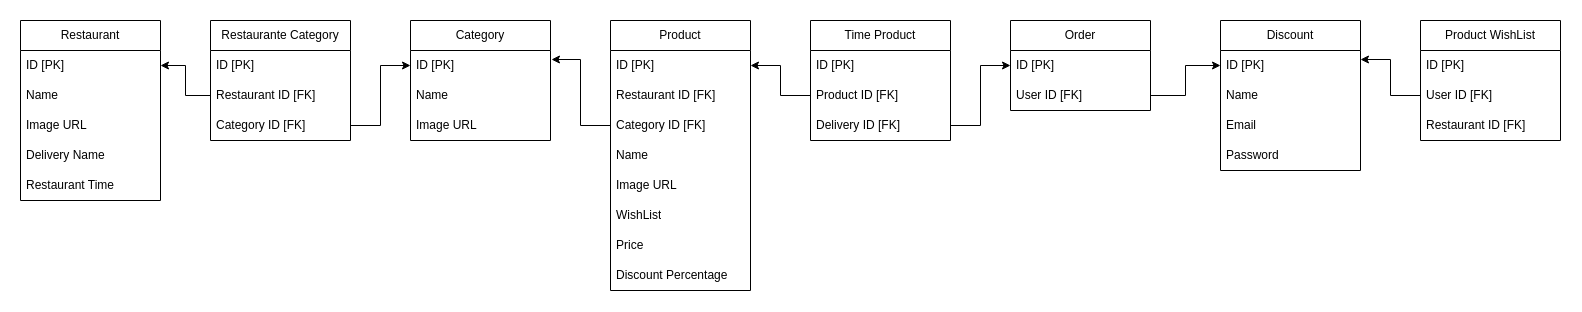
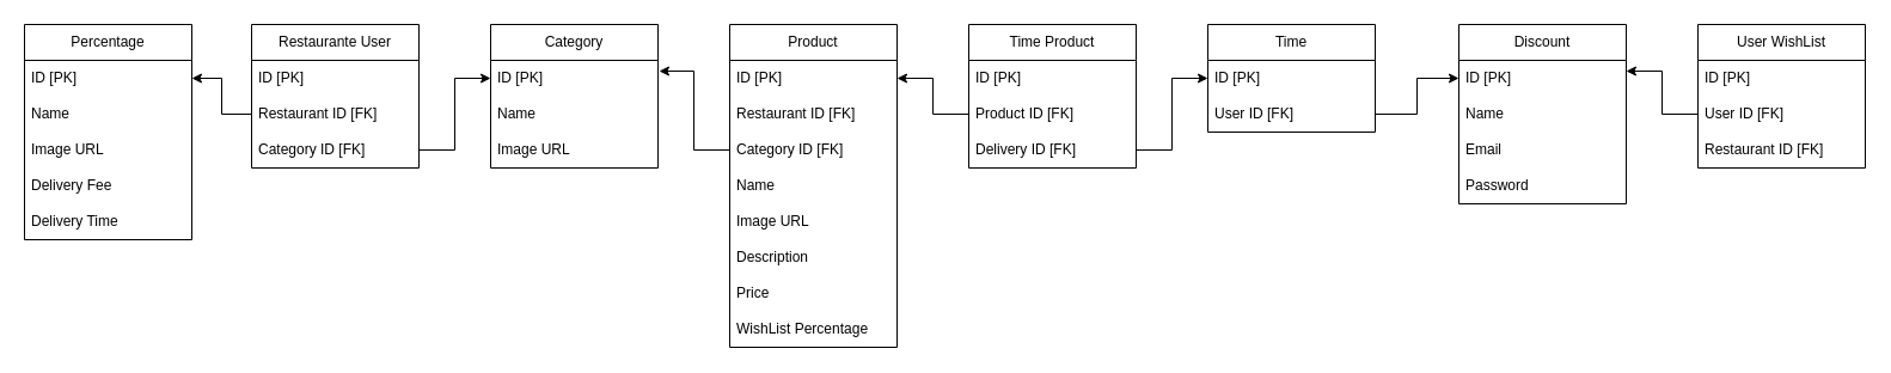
  <mxCell id="0" />
  <mxCell id="1" parent="0" />
- <mxCell id="2" value="Restaurant" style="swimlane;fontStyle=0;childLayout=stackLayout;horizontal=1;startSize=30;horizontalStack=0;resizeParent=1;resizeParentMax=0;resizeLast=0;collapsible=1;marginBottom=0;whiteSpace=wrap;html=1;" vertex="1" parent="1"><mxGeometry x="20" y="20" width="140" height="180" as="geometry" /></mxCell>
+ <mxCell id="2" value="Percentage" style="swimlane;fontStyle=0;childLayout=stackLayout;horizontal=1;startSize=30;horizontalStack=0;resizeParent=1;resizeParentMax=0;resizeLast=0;collapsible=1;marginBottom=0;whiteSpace=wrap;html=1;" vertex="1" parent="1"><mxGeometry x="20" y="20" width="140" height="180" as="geometry" /></mxCell>
  <mxCell id="3" value="ID [PK]" style="text;strokeColor=none;fillColor=none;align=left;verticalAlign=middle;spacingLeft=4;spacingRight=4;overflow=hidden;points=[[0,0.5],[1,0.5]];portConstraint=eastwest;rotatable=0;whiteSpace=wrap;html=1;" vertex="1" parent="2"><mxGeometry y="30" width="140" height="30" as="geometry" /></mxCell>
  <mxCell id="4" value="Name" style="text;strokeColor=none;fillColor=none;align=left;verticalAlign=middle;spacingLeft=4;spacingRight=4;overflow=hidden;points=[[0,0.5],[1,0.5]];portConstraint=eastwest;rotatable=0;whiteSpace=wrap;html=1;" vertex="1" parent="2"><mxGeometry y="60" width="140" height="30" as="geometry" /></mxCell>
  <mxCell id="5" value="Image URL" style="text;strokeColor=none;fillColor=none;align=left;verticalAlign=middle;spacingLeft=4;spacingRight=4;overflow=hidden;points=[[0,0.5],[1,0.5]];portConstraint=eastwest;rotatable=0;whiteSpace=wrap;html=1;" vertex="1" parent="2"><mxGeometry y="90" width="140" height="30" as="geometry" /></mxCell>
- <mxCell id="6" value="Delivery Name" style="text;strokeColor=none;fillColor=none;align=left;verticalAlign=middle;spacingLeft=4;spacingRight=4;overflow=hidden;points=[[0,0.5],[1,0.5]];portConstraint=eastwest;rotatable=0;whiteSpace=wrap;html=1;" vertex="1" parent="2"><mxGeometry y="120" width="140" height="30" as="geometry" /></mxCell>
- <mxCell id="7" value="Restaurant Time" style="text;strokeColor=none;fillColor=none;align=left;verticalAlign=middle;spacingLeft=4;spacingRight=4;overflow=hidden;points=[[0,0.5],[1,0.5]];portConstraint=eastwest;rotatable=0;whiteSpace=wrap;html=1;" vertex="1" parent="2"><mxGeometry y="150" width="140" height="30" as="geometry" /></mxCell>
- <mxCell id="8" value="Restaurante Category" style="swimlane;fontStyle=0;childLayout=stackLayout;horizontal=1;startSize=30;horizontalStack=0;resizeParent=1;resizeParentMax=0;resizeLast=0;collapsible=1;marginBottom=0;whiteSpace=wrap;html=1;" vertex="1" parent="1"><mxGeometry x="210" y="20" width="140" height="120" as="geometry" /></mxCell>
+ <mxCell id="6" value="Delivery Fee" style="text;strokeColor=none;fillColor=none;align=left;verticalAlign=middle;spacingLeft=4;spacingRight=4;overflow=hidden;points=[[0,0.5],[1,0.5]];portConstraint=eastwest;rotatable=0;whiteSpace=wrap;html=1;" vertex="1" parent="2"><mxGeometry y="120" width="140" height="30" as="geometry" /></mxCell>
+ <mxCell id="7" value="Delivery Time" style="text;strokeColor=none;fillColor=none;align=left;verticalAlign=middle;spacingLeft=4;spacingRight=4;overflow=hidden;points=[[0,0.5],[1,0.5]];portConstraint=eastwest;rotatable=0;whiteSpace=wrap;html=1;" vertex="1" parent="2"><mxGeometry y="150" width="140" height="30" as="geometry" /></mxCell>
+ <mxCell id="8" value="Restaurante User" style="swimlane;fontStyle=0;childLayout=stackLayout;horizontal=1;startSize=30;horizontalStack=0;resizeParent=1;resizeParentMax=0;resizeLast=0;collapsible=1;marginBottom=0;whiteSpace=wrap;html=1;" vertex="1" parent="1"><mxGeometry x="210" y="20" width="140" height="120" as="geometry" /></mxCell>
  <mxCell id="9" value="ID [PK]" style="text;strokeColor=none;fillColor=none;align=left;verticalAlign=middle;spacingLeft=4;spacingRight=4;overflow=hidden;points=[[0,0.5],[1,0.5]];portConstraint=eastwest;rotatable=0;whiteSpace=wrap;html=1;" vertex="1" parent="8"><mxGeometry y="30" width="140" height="30" as="geometry" /></mxCell>
  <mxCell id="10" value="Restaurant ID [FK]" style="text;strokeColor=none;fillColor=none;align=left;verticalAlign=middle;spacingLeft=4;spacingRight=4;overflow=hidden;points=[[0,0.5],[1,0.5]];portConstraint=eastwest;rotatable=0;whiteSpace=wrap;html=1;" vertex="1" parent="8"><mxGeometry y="60" width="140" height="30" as="geometry" /></mxCell>
  <mxCell id="11" value="Category ID [FK]" style="text;strokeColor=none;fillColor=none;align=left;verticalAlign=middle;spacingLeft=4;spacingRight=4;overflow=hidden;points=[[0,0.5],[1,0.5]];portConstraint=eastwest;rotatable=0;whiteSpace=wrap;html=1;" vertex="1" parent="8"><mxGeometry y="90" width="140" height="30" as="geometry" /></mxCell>
  <mxCell id="12" value="Category" style="swimlane;fontStyle=0;childLayout=stackLayout;horizontal=1;startSize=30;horizontalStack=0;resizeParent=1;resizeParentMax=0;resizeLast=0;collapsible=1;marginBottom=0;whiteSpace=wrap;html=1;" vertex="1" parent="1"><mxGeometry x="410" y="20" width="140" height="120" as="geometry" /></mxCell>
  <mxCell id="13" value="ID [PK]" style="text;strokeColor=none;fillColor=none;align=left;verticalAlign=middle;spacingLeft=4;spacingRight=4;overflow=hidden;points=[[0,0.5],[1,0.5]];portConstraint=eastwest;rotatable=0;whiteSpace=wrap;html=1;" vertex="1" parent="12"><mxGeometry y="30" width="140" height="30" as="geometry" /></mxCell>
  <mxCell id="14" value="Name" style="text;strokeColor=none;fillColor=none;align=left;verticalAlign=middle;spacingLeft=4;spacingRight=4;overflow=hidden;points=[[0,0.5],[1,0.5]];portConstraint=eastwest;rotatable=0;whiteSpace=wrap;html=1;" vertex="1" parent="12"><mxGeometry y="60" width="140" height="30" as="geometry" /></mxCell>
  <mxCell id="15" value="Image URL" style="text;strokeColor=none;fillColor=none;align=left;verticalAlign=middle;spacingLeft=4;spacingRight=4;overflow=hidden;points=[[0,0.5],[1,0.5]];portConstraint=eastwest;rotatable=0;whiteSpace=wrap;html=1;" vertex="1" parent="12"><mxGeometry y="90" width="140" height="30" as="geometry" /></mxCell>
  <mxCell id="16" style="edgeStyle=orthogonalEdgeStyle;rounded=0;orthogonalLoop=1;jettySize=auto;html=1;exitX=0;exitY=0.5;exitDx=0;exitDy=0;entryX=1;entryY=0.5;entryDx=0;entryDy=0;" edge="1" parent="1" source="10" target="3"><mxGeometry relative="1" as="geometry" /></mxCell>
  <mxCell id="17" style="edgeStyle=orthogonalEdgeStyle;rounded=0;orthogonalLoop=1;jettySize=auto;html=1;exitX=1;exitY=0.5;exitDx=0;exitDy=0;entryX=0;entryY=0.5;entryDx=0;entryDy=0;" edge="1" parent="1" source="11" target="13"><mxGeometry relative="1" as="geometry" /></mxCell>
  <mxCell id="18" value="Product" style="swimlane;fontStyle=0;childLayout=stackLayout;horizontal=1;startSize=30;horizontalStack=0;resizeParent=1;resizeParentMax=0;resizeLast=0;collapsible=1;marginBottom=0;whiteSpace=wrap;html=1;" vertex="1" parent="1"><mxGeometry x="610" y="20" width="140" height="270" as="geometry" /></mxCell>
  <mxCell id="19" value="ID [PK]" style="text;strokeColor=none;fillColor=none;align=left;verticalAlign=middle;spacingLeft=4;spacingRight=4;overflow=hidden;points=[[0,0.5],[1,0.5]];portConstraint=eastwest;rotatable=0;whiteSpace=wrap;html=1;" vertex="1" parent="18"><mxGeometry y="30" width="140" height="30" as="geometry" /></mxCell>
  <mxCell id="20" value="Restaurant ID [FK]" style="text;strokeColor=none;fillColor=none;align=left;verticalAlign=middle;spacingLeft=4;spacingRight=4;overflow=hidden;points=[[0,0.5],[1,0.5]];portConstraint=eastwest;rotatable=0;whiteSpace=wrap;html=1;" vertex="1" parent="18"><mxGeometry y="60" width="140" height="30" as="geometry" /></mxCell>
  <mxCell id="21" value="Category ID [FK]" style="text;strokeColor=none;fillColor=none;align=left;verticalAlign=middle;spacingLeft=4;spacingRight=4;overflow=hidden;points=[[0,0.5],[1,0.5]];portConstraint=eastwest;rotatable=0;whiteSpace=wrap;html=1;" vertex="1" parent="18"><mxGeometry y="90" width="140" height="30" as="geometry" /></mxCell>
  <mxCell id="22" value="Name" style="text;strokeColor=none;fillColor=none;align=left;verticalAlign=middle;spacingLeft=4;spacingRight=4;overflow=hidden;points=[[0,0.5],[1,0.5]];portConstraint=eastwest;rotatable=0;whiteSpace=wrap;html=1;" vertex="1" parent="18"><mxGeometry y="120" width="140" height="30" as="geometry" /></mxCell>
  <mxCell id="23" value="Image URL" style="text;strokeColor=none;fillColor=none;align=left;verticalAlign=middle;spacingLeft=4;spacingRight=4;overflow=hidden;points=[[0,0.5],[1,0.5]];portConstraint=eastwest;rotatable=0;whiteSpace=wrap;html=1;" vertex="1" parent="18"><mxGeometry y="150" width="140" height="30" as="geometry" /></mxCell>
- <mxCell id="24" value="WishList" style="text;strokeColor=none;fillColor=none;align=left;verticalAlign=middle;spacingLeft=4;spacingRight=4;overflow=hidden;points=[[0,0.5],[1,0.5]];portConstraint=eastwest;rotatable=0;whiteSpace=wrap;html=1;" vertex="1" parent="18"><mxGeometry y="180" width="140" height="30" as="geometry" /></mxCell>
+ <mxCell id="24" value="Description" style="text;strokeColor=none;fillColor=none;align=left;verticalAlign=middle;spacingLeft=4;spacingRight=4;overflow=hidden;points=[[0,0.5],[1,0.5]];portConstraint=eastwest;rotatable=0;whiteSpace=wrap;html=1;" vertex="1" parent="18"><mxGeometry y="180" width="140" height="30" as="geometry" /></mxCell>
  <mxCell id="25" value="Price" style="text;strokeColor=none;fillColor=none;align=left;verticalAlign=middle;spacingLeft=4;spacingRight=4;overflow=hidden;points=[[0,0.5],[1,0.5]];portConstraint=eastwest;rotatable=0;whiteSpace=wrap;html=1;" vertex="1" parent="18"><mxGeometry y="210" width="140" height="30" as="geometry" /></mxCell>
- <mxCell id="26" value="Discount Percentage" style="text;strokeColor=none;fillColor=none;align=left;verticalAlign=middle;spacingLeft=4;spacingRight=4;overflow=hidden;points=[[0,0.5],[1,0.5]];portConstraint=eastwest;rotatable=0;whiteSpace=wrap;html=1;" vertex="1" parent="18"><mxGeometry y="240" width="140" height="30" as="geometry" /></mxCell>
+ <mxCell id="26" value="WishList Percentage" style="text;strokeColor=none;fillColor=none;align=left;verticalAlign=middle;spacingLeft=4;spacingRight=4;overflow=hidden;points=[[0,0.5],[1,0.5]];portConstraint=eastwest;rotatable=0;whiteSpace=wrap;html=1;" vertex="1" parent="18"><mxGeometry y="240" width="140" height="30" as="geometry" /></mxCell>
  <mxCell id="27" value="Discount" style="swimlane;fontStyle=0;childLayout=stackLayout;horizontal=1;startSize=30;horizontalStack=0;resizeParent=1;resizeParentMax=0;resizeLast=0;collapsible=1;marginBottom=0;whiteSpace=wrap;html=1;" vertex="1" parent="1"><mxGeometry x="1220" y="20" width="140" height="150" as="geometry" /></mxCell>
  <mxCell id="28" value="ID [PK]" style="text;strokeColor=none;fillColor=none;align=left;verticalAlign=middle;spacingLeft=4;spacingRight=4;overflow=hidden;points=[[0,0.5],[1,0.5]];portConstraint=eastwest;rotatable=0;whiteSpace=wrap;html=1;" vertex="1" parent="27"><mxGeometry y="30" width="140" height="30" as="geometry" /></mxCell>
  <mxCell id="29" value="Name" style="text;strokeColor=none;fillColor=none;align=left;verticalAlign=middle;spacingLeft=4;spacingRight=4;overflow=hidden;points=[[0,0.5],[1,0.5]];portConstraint=eastwest;rotatable=0;whiteSpace=wrap;html=1;" vertex="1" parent="27"><mxGeometry y="60" width="140" height="30" as="geometry" /></mxCell>
  <mxCell id="30" value="Email" style="text;strokeColor=none;fillColor=none;align=left;verticalAlign=middle;spacingLeft=4;spacingRight=4;overflow=hidden;points=[[0,0.5],[1,0.5]];portConstraint=eastwest;rotatable=0;whiteSpace=wrap;html=1;" vertex="1" parent="27"><mxGeometry y="90" width="140" height="30" as="geometry" /></mxCell>
  <mxCell id="31" value="Password" style="text;strokeColor=none;fillColor=none;align=left;verticalAlign=middle;spacingLeft=4;spacingRight=4;overflow=hidden;points=[[0,0.5],[1,0.5]];portConstraint=eastwest;rotatable=0;whiteSpace=wrap;html=1;" vertex="1" parent="27"><mxGeometry y="120" width="140" height="30" as="geometry" /></mxCell>
  <mxCell id="32" value="Time Product" style="swimlane;fontStyle=0;childLayout=stackLayout;horizontal=1;startSize=30;horizontalStack=0;resizeParent=1;resizeParentMax=0;resizeLast=0;collapsible=1;marginBottom=0;whiteSpace=wrap;html=1;" vertex="1" parent="1"><mxGeometry x="810" y="20" width="140" height="120" as="geometry" /></mxCell>
  <mxCell id="33" value="ID [PK]" style="text;strokeColor=none;fillColor=none;align=left;verticalAlign=middle;spacingLeft=4;spacingRight=4;overflow=hidden;points=[[0,0.5],[1,0.5]];portConstraint=eastwest;rotatable=0;whiteSpace=wrap;html=1;" vertex="1" parent="32"><mxGeometry y="30" width="140" height="30" as="geometry" /></mxCell>
  <mxCell id="34" value="Product ID [FK]" style="text;strokeColor=none;fillColor=none;align=left;verticalAlign=middle;spacingLeft=4;spacingRight=4;overflow=hidden;points=[[0,0.5],[1,0.5]];portConstraint=eastwest;rotatable=0;whiteSpace=wrap;html=1;" vertex="1" parent="32"><mxGeometry y="60" width="140" height="30" as="geometry" /></mxCell>
  <mxCell id="35" value="Delivery ID [FK]" style="text;strokeColor=none;fillColor=none;align=left;verticalAlign=middle;spacingLeft=4;spacingRight=4;overflow=hidden;points=[[0,0.5],[1,0.5]];portConstraint=eastwest;rotatable=0;whiteSpace=wrap;html=1;" vertex="1" parent="32"><mxGeometry y="90" width="140" height="30" as="geometry" /></mxCell>
- <mxCell id="36" value="Order" style="swimlane;fontStyle=0;childLayout=stackLayout;horizontal=1;startSize=30;horizontalStack=0;resizeParent=1;resizeParentMax=0;resizeLast=0;collapsible=1;marginBottom=0;whiteSpace=wrap;html=1;" vertex="1" parent="1"><mxGeometry x="1010" y="20" width="140" height="90" as="geometry" /></mxCell>
+ <mxCell id="36" value="Time" style="swimlane;fontStyle=0;childLayout=stackLayout;horizontal=1;startSize=30;horizontalStack=0;resizeParent=1;resizeParentMax=0;resizeLast=0;collapsible=1;marginBottom=0;whiteSpace=wrap;html=1;" vertex="1" parent="1"><mxGeometry x="1010" y="20" width="140" height="90" as="geometry" /></mxCell>
  <mxCell id="37" value="ID [PK]" style="text;strokeColor=none;fillColor=none;align=left;verticalAlign=middle;spacingLeft=4;spacingRight=4;overflow=hidden;points=[[0,0.5],[1,0.5]];portConstraint=eastwest;rotatable=0;whiteSpace=wrap;html=1;" vertex="1" parent="36"><mxGeometry y="30" width="140" height="30" as="geometry" /></mxCell>
  <mxCell id="38" value="User ID [FK]" style="text;strokeColor=none;fillColor=none;align=left;verticalAlign=middle;spacingLeft=4;spacingRight=4;overflow=hidden;points=[[0,0.5],[1,0.5]];portConstraint=eastwest;rotatable=0;whiteSpace=wrap;html=1;" vertex="1" parent="36"><mxGeometry y="60" width="140" height="30" as="geometry" /></mxCell>
  <mxCell id="39" style="edgeStyle=orthogonalEdgeStyle;rounded=0;orthogonalLoop=1;jettySize=auto;html=1;exitX=0;exitY=0.5;exitDx=0;exitDy=0;entryX=1;entryY=0.5;entryDx=0;entryDy=0;" edge="1" parent="1" source="34" target="19"><mxGeometry relative="1" as="geometry" /></mxCell>
  <mxCell id="40" style="edgeStyle=orthogonalEdgeStyle;rounded=0;orthogonalLoop=1;jettySize=auto;html=1;exitX=1;exitY=0.5;exitDx=0;exitDy=0;entryX=0;entryY=0.5;entryDx=0;entryDy=0;" edge="1" parent="1" source="35" target="37"><mxGeometry relative="1" as="geometry" /></mxCell>
- <mxCell id="41" value="Product WishList" style="swimlane;fontStyle=0;childLayout=stackLayout;horizontal=1;startSize=30;horizontalStack=0;resizeParent=1;resizeParentMax=0;resizeLast=0;collapsible=1;marginBottom=0;whiteSpace=wrap;html=1;" vertex="1" parent="1"><mxGeometry x="1420" y="20" width="140" height="120" as="geometry" /></mxCell>
+ <mxCell id="41" value="User WishList" style="swimlane;fontStyle=0;childLayout=stackLayout;horizontal=1;startSize=30;horizontalStack=0;resizeParent=1;resizeParentMax=0;resizeLast=0;collapsible=1;marginBottom=0;whiteSpace=wrap;html=1;" vertex="1" parent="1"><mxGeometry x="1420" y="20" width="140" height="120" as="geometry" /></mxCell>
  <mxCell id="42" value="ID [PK]" style="text;strokeColor=none;fillColor=none;align=left;verticalAlign=middle;spacingLeft=4;spacingRight=4;overflow=hidden;points=[[0,0.5],[1,0.5]];portConstraint=eastwest;rotatable=0;whiteSpace=wrap;html=1;" vertex="1" parent="41"><mxGeometry y="30" width="140" height="30" as="geometry" /></mxCell>
  <mxCell id="43" value="User ID [FK]" style="text;strokeColor=none;fillColor=none;align=left;verticalAlign=middle;spacingLeft=4;spacingRight=4;overflow=hidden;points=[[0,0.5],[1,0.5]];portConstraint=eastwest;rotatable=0;whiteSpace=wrap;html=1;" vertex="1" parent="41"><mxGeometry y="60" width="140" height="30" as="geometry" /></mxCell>
  <mxCell id="44" value="Restaurant ID [FK]" style="text;strokeColor=none;fillColor=none;align=left;verticalAlign=middle;spacingLeft=4;spacingRight=4;overflow=hidden;points=[[0,0.5],[1,0.5]];portConstraint=eastwest;rotatable=0;whiteSpace=wrap;html=1;" vertex="1" parent="41"><mxGeometry y="90" width="140" height="30" as="geometry" /></mxCell>
  <mxCell id="45" style="edgeStyle=orthogonalEdgeStyle;rounded=0;orthogonalLoop=1;jettySize=auto;html=1;exitX=1;exitY=0.5;exitDx=0;exitDy=0;entryX=0;entryY=0.5;entryDx=0;entryDy=0;" edge="1" parent="1" source="38" target="28"><mxGeometry relative="1" as="geometry" /></mxCell>
  <mxCell id="46" style="edgeStyle=orthogonalEdgeStyle;rounded=0;orthogonalLoop=1;jettySize=auto;html=1;exitX=0;exitY=0.5;exitDx=0;exitDy=0;entryX=1.007;entryY=0.3;entryDx=0;entryDy=0;entryPerimeter=0;" edge="1" parent="1" source="21" target="13"><mxGeometry relative="1" as="geometry" /></mxCell>
  <mxCell id="47" style="edgeStyle=orthogonalEdgeStyle;rounded=0;orthogonalLoop=1;jettySize=auto;html=1;exitX=0;exitY=0.5;exitDx=0;exitDy=0;entryX=1;entryY=0.3;entryDx=0;entryDy=0;entryPerimeter=0;" edge="1" parent="1" source="43" target="28"><mxGeometry relative="1" as="geometry" /></mxCell>
